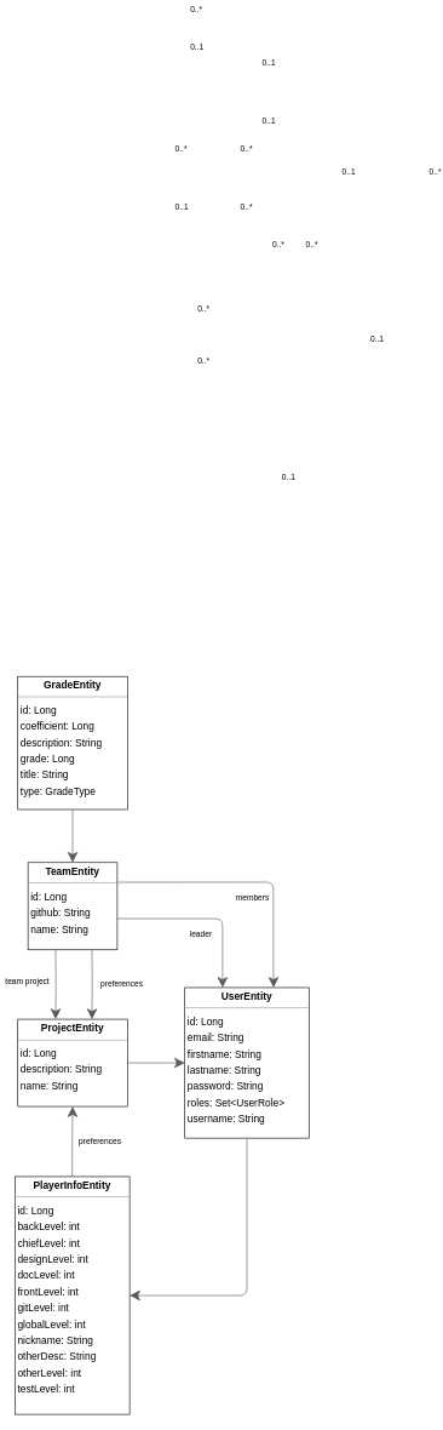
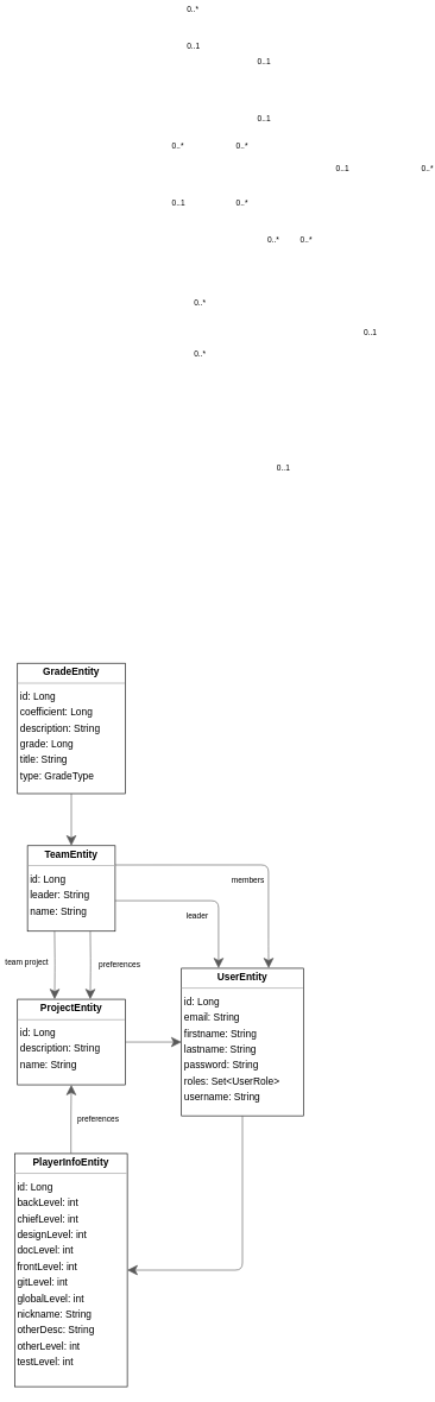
  <mxCell id="0" />
  <mxCell id="1" parent="0" />
  <mxCell id="2" value="&lt;p style=&quot;margin:0px;margin-top:4px;text-align:center;&quot;&gt;&lt;b&gt;GradeEntity&lt;/b&gt;&lt;/p&gt;&lt;hr size=&quot;1&quot;/&gt;&lt;p style=&quot;margin:0 0 0 4px;line-height:1.6;&quot;&gt; id:  Long &lt;br/&gt; coefficient:  Long &lt;br/&gt; description:  String &lt;br/&gt; grade:  Long &lt;br/&gt; title:  String &lt;br/&gt; type:  GradeType &lt;/p&gt;" style="verticalAlign=top;align=left;overflow=fill;fontSize=14;fontFamily=Helvetica;html=1;rounded=0;shadow=0;comic=0;labelBackgroundColor=none;strokeWidth=1;" vertex="1" parent="1"><mxGeometry x="24" y="20" width="151" height="183" as="geometry" /></mxCell>
  <mxCell id="3" value="&lt;p style=&quot;margin:0px;margin-top:4px;text-align:center;&quot;&gt;&lt;b&gt;PlayerInfoEntity&lt;/b&gt;&lt;/p&gt;&lt;hr size=&quot;1&quot;/&gt;&lt;p style=&quot;margin:0 0 0 4px;line-height:1.6;&quot;&gt; id:  Long &lt;br/&gt; backLevel:  int &lt;br/&gt; chiefLevel:  int &lt;br/&gt; designLevel:  int &lt;br/&gt; docLevel:  int &lt;br/&gt; frontLevel:  int &lt;br/&gt; gitLevel:  int &lt;br/&gt; globalLevel:  int &lt;br/&gt; nickname:  String &lt;br/&gt; otherDesc:  String &lt;br/&gt; otherLevel:  int &lt;br/&gt; testLevel:  int &lt;/p&gt;" style="verticalAlign=top;align=left;overflow=fill;fontSize=14;fontFamily=Helvetica;html=1;rounded=0;shadow=0;comic=0;labelBackgroundColor=none;strokeWidth=1;" vertex="1" parent="1"><mxGeometry x="20" y="708" width="158" height="327" as="geometry" /></mxCell>
  <mxCell id="4" value="&lt;p style=&quot;margin:0px;margin-top:4px;text-align:center;&quot;&gt;&lt;b&gt;ProjectEntity&lt;/b&gt;&lt;/p&gt;&lt;hr size=&quot;1&quot;/&gt;&lt;p style=&quot;margin:0 0 0 4px;line-height:1.6;&quot;&gt; id:  Long &lt;br/&gt; description:  String &lt;br/&gt; name:  String &lt;/p&gt;" style="verticalAlign=top;align=left;overflow=fill;fontSize=14;fontFamily=Helvetica;html=1;rounded=0;shadow=0;comic=0;labelBackgroundColor=none;strokeWidth=1;" vertex="1" parent="1"><mxGeometry x="24" y="491.5" width="151" height="120" as="geometry" /></mxCell>
- <mxCell id="5" value="&lt;p style=&quot;margin:0px;margin-top:4px;text-align:center;&quot;&gt;&lt;b&gt;TeamEntity&lt;/b&gt;&lt;/p&gt;&lt;hr size=&quot;1&quot;/&gt;&lt;p style=&quot;margin:0 0 0 4px;line-height:1.6;&quot;&gt; id:  Long &lt;br/&gt; github:  String &lt;br/&gt; name:  String &lt;/p&gt;" style="verticalAlign=top;align=left;overflow=fill;fontSize=14;fontFamily=Helvetica;html=1;rounded=0;shadow=0;comic=0;labelBackgroundColor=none;strokeWidth=1;" vertex="1" parent="1"><mxGeometry x="38" y="276" width="123" height="120" as="geometry" /></mxCell>
+ <mxCell id="5" value="&lt;p style=&quot;margin:0px;margin-top:4px;text-align:center;&quot;&gt;&lt;b&gt;TeamEntity&lt;/b&gt;&lt;/p&gt;&lt;hr size=&quot;1&quot;/&gt;&lt;p style=&quot;margin:0 0 0 4px;line-height:1.6;&quot;&gt; id:  Long &lt;br/&gt; leader:  String &lt;br/&gt; name:  String &lt;/p&gt;" style="verticalAlign=top;align=left;overflow=fill;fontSize=14;fontFamily=Helvetica;html=1;rounded=0;shadow=0;comic=0;labelBackgroundColor=none;strokeWidth=1;" vertex="1" parent="1"><mxGeometry x="38" y="276" width="123" height="120" as="geometry" /></mxCell>
  <mxCell id="6" value="&lt;p style=&quot;margin:0px;margin-top:4px;text-align:center;&quot;&gt;&lt;b&gt;UserEntity&lt;/b&gt;&lt;/p&gt;&lt;hr size=&quot;1&quot;/&gt;&lt;p style=&quot;margin:0 0 0 4px;line-height:1.6;&quot;&gt; id:  Long &lt;br/&gt; email:  String &lt;br/&gt; firstname:  String &lt;br/&gt; lastname:  String &lt;br/&gt; password:  String &lt;br/&gt; roles:  Set&amp;lt;UserRole&amp;gt; &lt;br/&gt; username:  String &lt;/p&gt;" style="verticalAlign=top;align=left;overflow=fill;fontSize=14;fontFamily=Helvetica;html=1;rounded=0;shadow=0;comic=0;labelBackgroundColor=none;strokeWidth=1;" vertex="1" parent="1"><mxGeometry x="254" y="448" width="171" height="207" as="geometry" /></mxCell>
  <mxCell id="7" value="" style="html=1;rounded=1;edgeStyle=orthogonalEdgeStyle;dashed=0;startArrow=none;endArrow=classic;endSize=12;strokeColor=#595959;exitX=0.500;exitY=1.000;exitDx=0;exitDy=0;entryX=0.500;entryY=0.000;entryDx=0;entryDy=0;" edge="1" parent="1" source="2" target="5"><mxGeometry width="50" height="50" relative="1" as="geometry"><Array as="points" /></mxGeometry></mxCell>
  <mxCell id="8" value="0..*" style="edgeLabel;resizable=0;html=1;align=left;verticalAlign=top;strokeColor=default;" vertex="1" connectable="0" parent="7"><mxGeometry x="260" y="-910" as="geometry" /></mxCell>
  <mxCell id="9" value="0..1" style="edgeLabel;resizable=0;html=1;align=left;verticalAlign=top;strokeColor=default;" vertex="1" connectable="0" parent="7"><mxGeometry x="260" y="-859" as="geometry" /></mxCell>
  <mxCell id="10" value="" style="html=1;rounded=1;edgeStyle=orthogonalEdgeStyle;dashed=0;startArrow=none;endArrow=classic;endSize=12;strokeColor=#595959;exitX=0.500;exitY=0.000;exitDx=0;exitDy=0;entryX=0.500;entryY=1.000;entryDx=0;entryDy=0;" edge="1" parent="1" source="3" target="4"><mxGeometry width="50" height="50" relative="1" as="geometry"><Array as="points" /></mxGeometry></mxCell>
  <mxCell id="11" value="0..*" style="edgeLabel;resizable=0;html=1;align=left;verticalAlign=top;strokeColor=default;" vertex="1" connectable="0" parent="10"><mxGeometry x="270" y="-427" as="geometry" /></mxCell>
  <mxCell id="12" value="0..*" style="edgeLabel;resizable=0;html=1;align=left;verticalAlign=top;strokeColor=default;" vertex="1" connectable="0" parent="10"><mxGeometry x="270" y="-498" as="geometry" /></mxCell>
  <mxCell id="13" value="preferences" style="edgeLabel;html=1;align=center;verticalAlign=middle;resizable=0;points=[];" vertex="1" connectable="0" parent="10"><mxGeometry x="-0.015" y="1" relative="1" as="geometry"><mxPoint x="38" as="offset" /></mxGeometry></mxCell>
  <mxCell id="14" value="" style="html=1;rounded=1;edgeStyle=orthogonalEdgeStyle;dashed=0;startArrow=none;endArrow=classic;endSize=12;strokeColor=#595959;exitX=1.000;exitY=0.500;exitDx=0;exitDy=0;entryX=0.000;entryY=0.500;entryDx=0;entryDy=0;" edge="1" parent="1" source="4" target="6"><mxGeometry width="50" height="50" relative="1" as="geometry"><Array as="points" /></mxGeometry></mxCell>
  <mxCell id="15" value="0..*" style="edgeLabel;resizable=0;html=1;align=left;verticalAlign=top;strokeColor=default;" vertex="1" connectable="0" parent="14"><mxGeometry x="373" y="-587" as="geometry" /></mxCell>
  <mxCell id="16" value="0..*" style="edgeLabel;resizable=0;html=1;align=left;verticalAlign=top;strokeColor=default;direction=south;" vertex="1" connectable="0" parent="14"><mxGeometry x="419" y="-587" as="geometry" /></mxCell>
  <mxCell id="17" value="" style="html=1;rounded=1;edgeStyle=orthogonalEdgeStyle;dashed=0;startArrow=none;endArrow=classic;endSize=12;strokeColor=#595959;exitX=0.541;exitY=1.000;exitDx=0;exitDy=0;entryX=0.533;entryY=0.000;entryDx=0;entryDy=0;" edge="1" parent="1"><mxGeometry width="50" height="50" relative="1" as="geometry"><Array as="points" /><mxPoint x="126.063" y="396" as="sourcePoint" /><mxPoint x="126.003" y="491.5" as="targetPoint" /></mxGeometry></mxCell>
  <mxCell id="18" value="0..*" style="edgeLabel;resizable=0;html=1;align=left;verticalAlign=top;strokeColor=default;" vertex="1" connectable="0" parent="17"><mxGeometry x="329" y="-718" as="geometry" /></mxCell>
  <mxCell id="19" value="0..*" style="edgeLabel;resizable=0;html=1;align=left;verticalAlign=top;strokeColor=default;" vertex="1" connectable="0" parent="17"><mxGeometry x="329" y="-639" as="geometry" /></mxCell>
  <mxCell id="20" value="preferences" style="edgeLabel;html=1;align=center;verticalAlign=middle;resizable=0;points=[];" vertex="1" connectable="0" parent="17"><mxGeometry x="0.031" y="1" relative="1" as="geometry"><mxPoint x="39" y="-2" as="offset" /></mxGeometry></mxCell>
  <mxCell id="21" value="" style="html=1;rounded=1;edgeStyle=orthogonalEdgeStyle;dashed=0;startArrow=none;endArrow=classic;endSize=12;strokeColor=#595959;exitX=0.459;exitY=1.000;exitDx=0;exitDy=0;entryX=0.467;entryY=0.000;entryDx=0;entryDy=0;" edge="1" parent="1"><mxGeometry width="50" height="50" relative="1" as="geometry"><Array as="points" /><mxPoint x="75.997" y="396" as="sourcePoint" /><mxPoint x="76.057" y="491.5" as="targetPoint" /></mxGeometry></mxCell>
  <mxCell id="22" value="0..*" style="edgeLabel;resizable=0;html=1;align=left;verticalAlign=top;strokeColor=default;" vertex="1" connectable="0" parent="21"><mxGeometry x="239" y="-718" as="geometry" /></mxCell>
  <mxCell id="23" value="0..1" style="edgeLabel;resizable=0;html=1;align=left;verticalAlign=top;strokeColor=default;" vertex="1" connectable="0" parent="21"><mxGeometry x="239" y="-639" as="geometry" /></mxCell>
  <mxCell id="24" value="team project" style="edgeLabel;html=1;align=center;verticalAlign=middle;resizable=0;points=[];" vertex="1" connectable="0" parent="21"><mxGeometry x="-0.074" y="1" relative="1" as="geometry"><mxPoint x="-41" as="offset" /></mxGeometry></mxCell>
  <mxCell id="25" value="" style="html=1;rounded=1;edgeStyle=orthogonalEdgeStyle;dashed=0;startArrow=none;endArrow=classic;endSize=12;strokeColor=#595959;exitX=0.999;exitY=0.643;exitDx=0;exitDy=0;exitPerimeter=0;" edge="1" parent="1" source="5" target="6"><mxGeometry width="50" height="50" relative="1" as="geometry"><Array as="points"><mxPoint x="306" y="353" /></Array><mxPoint x="166" y="353" as="sourcePoint" /></mxGeometry></mxCell>
  <mxCell id="26" value="0..1" style="edgeLabel;resizable=0;html=1;align=left;verticalAlign=top;strokeColor=default;" vertex="1" connectable="0" parent="25"><mxGeometry x="359" y="-757" as="geometry" /></mxCell>
  <mxCell id="27" value="0..1" style="edgeLabel;resizable=0;html=1;align=left;verticalAlign=top;strokeColor=default;" vertex="1" connectable="0" parent="25"><mxGeometry x="469" y="-687" as="geometry" /></mxCell>
  <mxCell id="28" value="leader" style="edgeLabel;html=1;align=center;verticalAlign=middle;resizable=0;points=[];" vertex="1" connectable="0" parent="25"><mxGeometry x="-0.136" relative="1" as="geometry"><mxPoint x="11" y="20" as="offset" /></mxGeometry></mxCell>
  <mxCell id="29" value="" style="html=1;rounded=1;edgeStyle=orthogonalEdgeStyle;dashed=0;startArrow=none;endArrow=classic;endSize=12;strokeColor=#595959;exitX=0.996;exitY=0.482;exitDx=0;exitDy=0;exitPerimeter=0;entryX=0.715;entryY=0;entryDx=0;entryDy=0;entryPerimeter=0;" edge="1" parent="1" target="6"><mxGeometry width="50" height="50" relative="1" as="geometry"><Array as="points"><mxPoint x="376" y="303" /><mxPoint x="376" y="417" /><mxPoint x="376" y="417" /></Array><mxPoint x="160.998" y="303.04" as="sourcePoint" /><mxPoint x="376" y="443" as="targetPoint" /></mxGeometry></mxCell>
  <mxCell id="30" value="0..1" style="edgeLabel;resizable=0;html=1;align=left;verticalAlign=top;strokeColor=default;" vertex="1" connectable="0" parent="29"><mxGeometry x="359" y="-837" as="geometry" /></mxCell>
  <mxCell id="31" value="0..*" style="edgeLabel;resizable=0;html=1;align=left;verticalAlign=top;strokeColor=default;" vertex="1" connectable="0" parent="29"><mxGeometry x="589" y="-687" as="geometry" /></mxCell>
  <mxCell id="32" value="members" style="edgeLabel;html=1;align=center;verticalAlign=middle;resizable=0;points=[];" vertex="1" connectable="0" parent="29"><mxGeometry x="0.009" y="-2" relative="1" as="geometry"><mxPoint x="4" y="18" as="offset" /></mxGeometry></mxCell>
  <mxCell id="33" value="" style="html=1;rounded=1;edgeStyle=orthogonalEdgeStyle;dashed=0;startArrow=none;endArrow=classic;endSize=12;strokeColor=#595959;exitX=0.500;exitY=1.000;exitDx=0;exitDy=0;entryX=1.000;entryY=0.500;entryDx=0;entryDy=0;" edge="1" parent="1" source="6" target="3"><mxGeometry width="50" height="50" relative="1" as="geometry"><Array as="points"><mxPoint x="339" y="871" /></Array></mxGeometry></mxCell>
  <mxCell id="34" value="0..1" style="edgeLabel;resizable=0;html=1;align=left;verticalAlign=top;strokeColor=default;" vertex="1" connectable="0" parent="33"><mxGeometry x="508" y="-457" as="geometry" /></mxCell>
  <mxCell id="35" value="0..1" style="edgeLabel;resizable=0;html=1;align=left;verticalAlign=top;strokeColor=default;" vertex="1" connectable="0" parent="33"><mxGeometry x="386" y="-267" as="geometry" /></mxCell>
